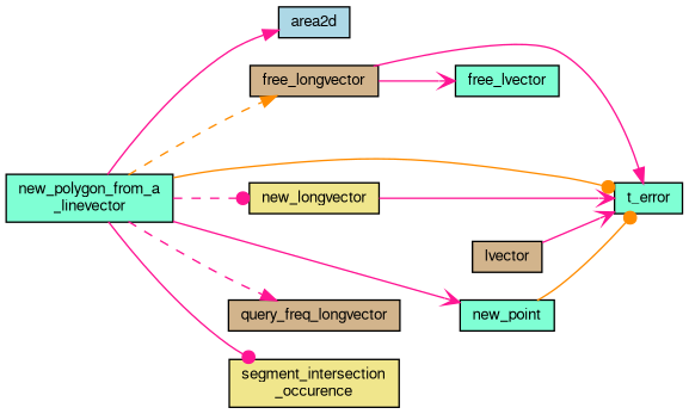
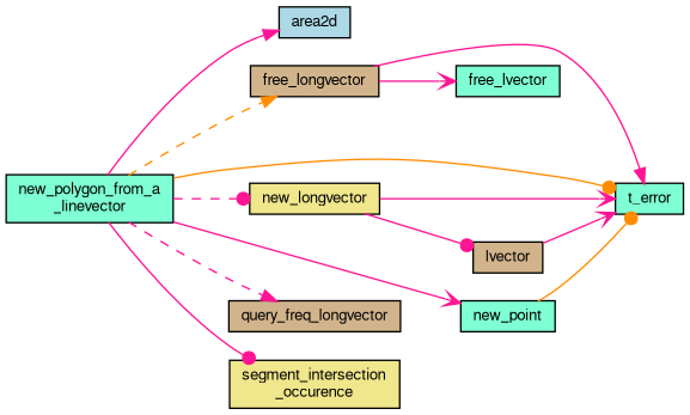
  digraph {
    rankdir=LR
    node [color=black fillcolor=aquamarine fontname=FreeSans fontsize=10 shape=record style=filled]
    edge [arrowhead=dot color=deeppink fontname=FreeSans fontsize=10 labelfontname=FreeSans labelfontsize=10 style=solid]
    n1 [fontcolor=black height=0.2 label="new_polygon_from_a\l_linevector" width=0.4]
    n2 [fillcolor=lightblue height=0.2 label=area2d width=0.4]
    n3 [fillcolor=tan height=0.2 label=free_longvector width=0.4]
    n4 [height=0.2 label=t_error width=0.4]
    n5 [fillcolor=khaki height=0.2 label=new_longvector width=0.4]
    n6 [height=0.2 label=new_point width=0.4]
    n7 [fillcolor=tan height=0.2 label=query_freq_longvector width=0.4]
    n8 [fillcolor=khaki height=0.2 label="segment_intersection\l_occurence" width=0.4]
    n9 [height=0.2 label=free_lvector width=0.4]
    n10 [fillcolor=tan height=0.2 label=lvector width=0.4]
    n1 -> n2 [arrowhead=normal]
    n1 -> n3 [arrowhead=normal color=darkorange style=dashed]
    n1 -> n4 [color=darkorange]
    n1 -> n5 [style=dashed]
    n1 -> n6 [arrowhead=vee]
    n1 -> n7 [arrowhead=normal style=dashed]
    n1 -> n8
    n3 -> n4 [arrowhead=normal]
    n3 -> n9 [arrowhead=vee]
    n5 -> n4 [arrowhead=vee]
+   n5 -> n10
    n6 -> n4 [color=darkorange]
    n10 -> n4 [arrowhead=vee]
  }
